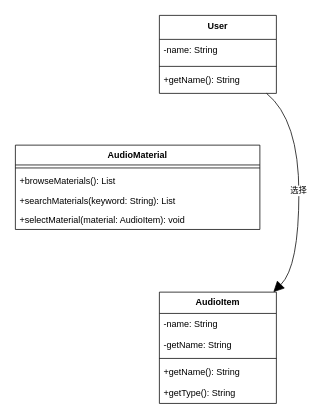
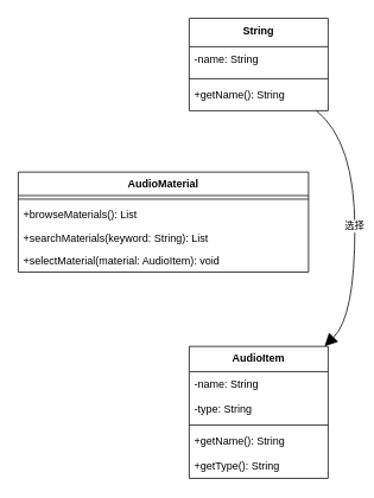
  <mxCell id="0" />
  <mxCell id="1" parent="0" />
- <mxCell id="2" value="User" style="swimlane;fontStyle=1;align=center;verticalAlign=top;childLayout=stackLayout;horizontal=1;startSize=32;horizontalStack=0;resizeParent=1;resizeParentMax=0;resizeLast=0;collapsible=0;marginBottom=0;" vertex="1" parent="1"><mxGeometry x="212" y="20" width="156" height="104" as="geometry" /></mxCell>
+ <mxCell id="2" value="String" style="swimlane;fontStyle=1;align=center;verticalAlign=top;childLayout=stackLayout;horizontal=1;startSize=32;horizontalStack=0;resizeParent=1;resizeParentMax=0;resizeLast=0;collapsible=0;marginBottom=0;" vertex="1" parent="1"><mxGeometry x="212" y="20" width="156" height="104" as="geometry" /></mxCell>
  <mxCell id="3" value="-name: String" style="text;strokeColor=none;fillColor=none;align=left;verticalAlign=top;spacingLeft=4;spacingRight=4;overflow=hidden;rotatable=0;points=[[0,0.5],[1,0.5]];portConstraint=eastwest;" vertex="1" parent="2"><mxGeometry y="32" width="156" height="32" as="geometry" /></mxCell>
  <mxCell id="4" style="line;strokeWidth=1;fillColor=none;align=left;verticalAlign=middle;spacingTop=-1;spacingLeft=3;spacingRight=3;rotatable=0;labelPosition=right;points=[];portConstraint=eastwest;strokeColor=inherit;" vertex="1" parent="2"><mxGeometry y="64" width="156" height="8" as="geometry" /></mxCell>
  <mxCell id="5" value="+getName(): String" style="text;strokeColor=none;fillColor=none;align=left;verticalAlign=top;spacingLeft=4;spacingRight=4;overflow=hidden;rotatable=0;points=[[0,0.5],[1,0.5]];portConstraint=eastwest;" vertex="1" parent="2"><mxGeometry y="72" width="156" height="32" as="geometry" /></mxCell>
  <mxCell id="6" value="AudioMaterial" style="swimlane;fontStyle=1;align=center;verticalAlign=top;childLayout=stackLayout;horizontal=1;startSize=26.444;horizontalStack=0;resizeParent=1;resizeParentMax=0;resizeLast=0;collapsible=0;marginBottom=0;" vertex="1" parent="1"><mxGeometry x="20" y="193" width="326" height="112.444" as="geometry" /></mxCell>
  <mxCell id="7" style="line;strokeWidth=1;fillColor=none;align=left;verticalAlign=middle;spacingTop=-1;spacingLeft=3;spacingRight=3;rotatable=0;labelPosition=right;points=[];portConstraint=eastwest;strokeColor=inherit;" vertex="1" parent="6"><mxGeometry y="26.444" width="326" height="8" as="geometry" /></mxCell>
  <mxCell id="8" value="+browseMaterials(): List" style="text;strokeColor=none;fillColor=none;align=left;verticalAlign=top;spacingLeft=4;spacingRight=4;overflow=hidden;rotatable=0;points=[[0,0.5],[1,0.5]];portConstraint=eastwest;" vertex="1" parent="6"><mxGeometry y="34.444" width="326" height="26" as="geometry" /></mxCell>
  <mxCell id="9" value="+searchMaterials(keyword: String): List" style="text;strokeColor=none;fillColor=none;align=left;verticalAlign=top;spacingLeft=4;spacingRight=4;overflow=hidden;rotatable=0;points=[[0,0.5],[1,0.5]];portConstraint=eastwest;" vertex="1" parent="6"><mxGeometry y="60.444" width="326" height="26" as="geometry" /></mxCell>
  <mxCell id="10" value="+selectMaterial(material: AudioItem): void" style="text;strokeColor=none;fillColor=none;align=left;verticalAlign=top;spacingLeft=4;spacingRight=4;overflow=hidden;rotatable=0;points=[[0,0.5],[1,0.5]];portConstraint=eastwest;" vertex="1" parent="6"><mxGeometry y="86.444" width="326" height="26" as="geometry" /></mxCell>
  <mxCell id="11" value="AudioItem" style="swimlane;fontStyle=1;align=center;verticalAlign=top;childLayout=stackLayout;horizontal=1;startSize=28.4;horizontalStack=0;resizeParent=1;resizeParentMax=0;resizeLast=0;collapsible=0;marginBottom=0;" vertex="1" parent="1"><mxGeometry x="212" y="389" width="156" height="148.4" as="geometry" /></mxCell>
  <mxCell id="12" value="-name: String" style="text;strokeColor=none;fillColor=none;align=left;verticalAlign=top;spacingLeft=4;spacingRight=4;overflow=hidden;rotatable=0;points=[[0,0.5],[1,0.5]];portConstraint=eastwest;" vertex="1" parent="11"><mxGeometry y="28.4" width="156" height="28" as="geometry" /></mxCell>
- <mxCell id="13" value="-getName: String" style="text;strokeColor=none;fillColor=none;align=left;verticalAlign=top;spacingLeft=4;spacingRight=4;overflow=hidden;rotatable=0;points=[[0,0.5],[1,0.5]];portConstraint=eastwest;" vertex="1" parent="11"><mxGeometry y="56.4" width="156" height="28" as="geometry" /></mxCell>
+ <mxCell id="13" value="-type: String" style="text;strokeColor=none;fillColor=none;align=left;verticalAlign=top;spacingLeft=4;spacingRight=4;overflow=hidden;rotatable=0;points=[[0,0.5],[1,0.5]];portConstraint=eastwest;" vertex="1" parent="11"><mxGeometry y="56.4" width="156" height="28" as="geometry" /></mxCell>
  <mxCell id="14" style="line;strokeWidth=1;fillColor=none;align=left;verticalAlign=middle;spacingTop=-1;spacingLeft=3;spacingRight=3;rotatable=0;labelPosition=right;points=[];portConstraint=eastwest;strokeColor=inherit;" vertex="1" parent="11"><mxGeometry y="84.4" width="156" height="8" as="geometry" /></mxCell>
  <mxCell id="15" value="+getName(): String" style="text;strokeColor=none;fillColor=none;align=left;verticalAlign=top;spacingLeft=4;spacingRight=4;overflow=hidden;rotatable=0;points=[[0,0.5],[1,0.5]];portConstraint=eastwest;" vertex="1" parent="11"><mxGeometry y="92.4" width="156" height="28" as="geometry" /></mxCell>
  <mxCell id="16" value="+getType(): String" style="text;strokeColor=none;fillColor=none;align=left;verticalAlign=top;spacingLeft=4;spacingRight=4;overflow=hidden;rotatable=0;points=[[0,0.5],[1,0.5]];portConstraint=eastwest;" vertex="1" parent="11"><mxGeometry y="120.4" width="156" height="28" as="geometry" /></mxCell>
  <mxCell id="17" value="选择" style="curved=1;startArrow=none;endArrow=block;endSize=12;exitX=0.916;exitY=1;entryX=0.974;entryY=0;rounded=0;" edge="1" parent="1" source="2" target="11"><mxGeometry relative="1" as="geometry"><Array as="points"><mxPoint x="398" y="159" /><mxPoint x="398" y="355" /></Array></mxGeometry></mxCell>
